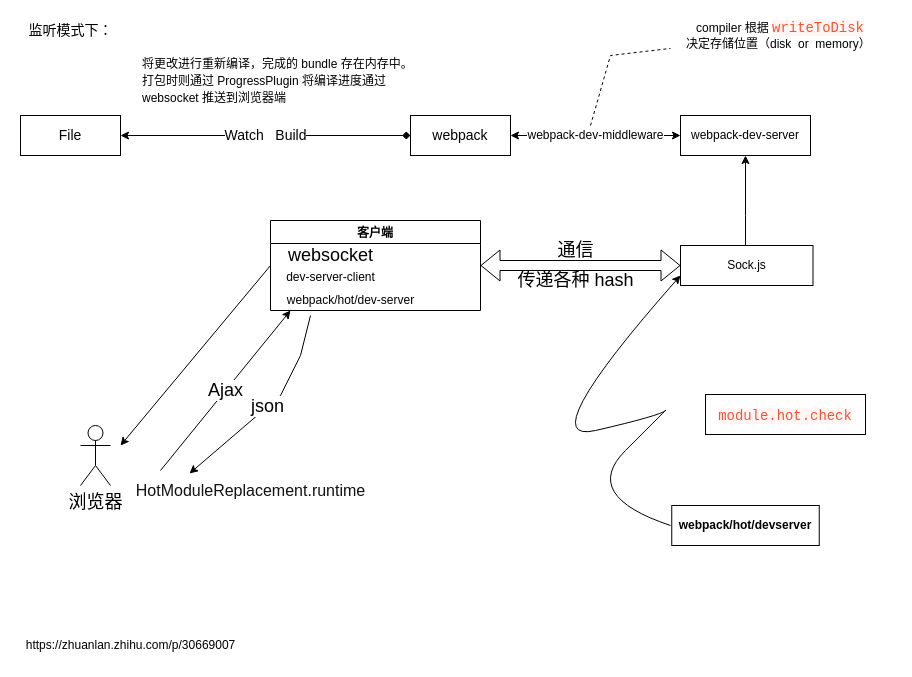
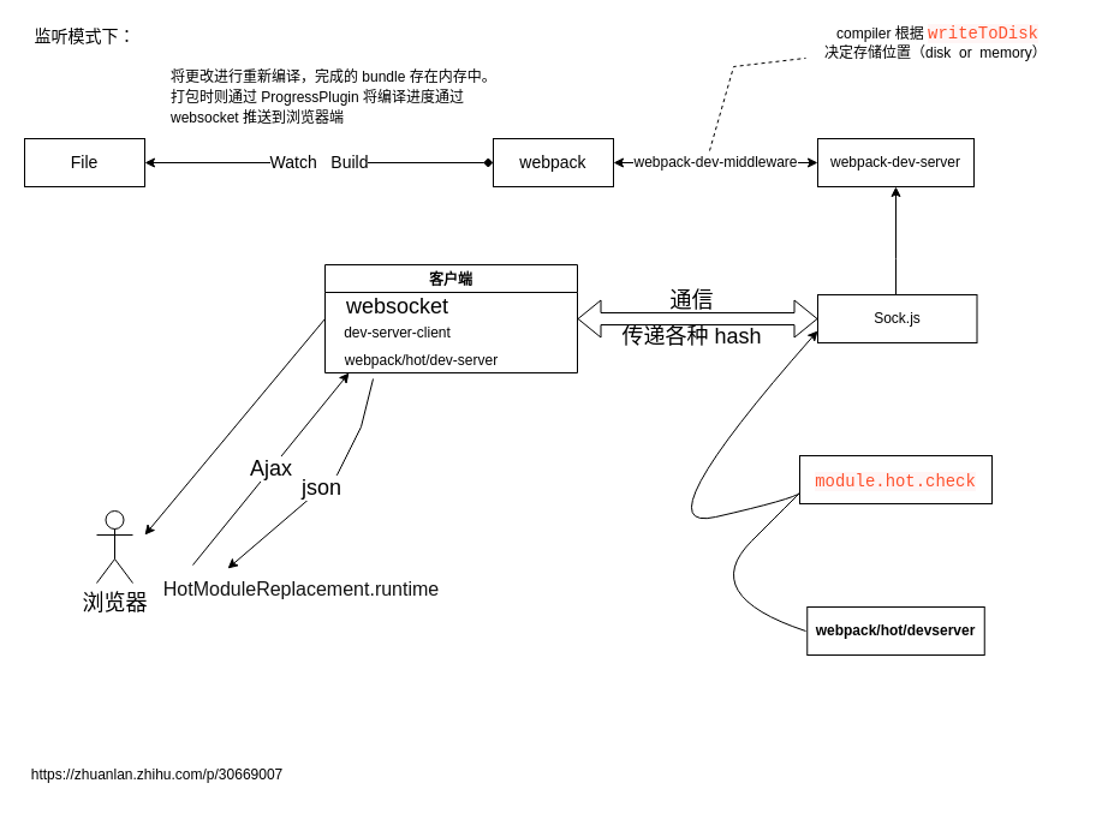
  <mxCell id="0" />
  <mxCell id="1" parent="0" />
  <mxCell id="2" value="&lt;font style=&quot;font-size: 14px&quot;&gt;监听模式下：&lt;/font&gt;" style="text;html=1;align=center;verticalAlign=middle;resizable=0;points=[];autosize=1;strokeColor=none;fillColor=none;" vertex="1" parent="1"><mxGeometry x="20" y="20" width="100" height="20" as="geometry" /></mxCell>
  <mxCell id="3" value="File" style="rounded=0;whiteSpace=wrap;html=1;fontSize=14;" vertex="1" parent="1"><mxGeometry x="20" y="115" width="100" height="40" as="geometry" /></mxCell>
  <mxCell id="4" value="Watch&amp;nbsp; &amp;nbsp;Build" style="endArrow=diamond;startArrow=classic;html=1;rounded=0;fontSize=14;exitX=1;exitY=0.5;exitDx=0;exitDy=0;entryX=0;entryY=0.5;entryDx=0;entryDy=0;" edge="1" parent="1" source="3" target="5"><mxGeometry width="50" height="50" relative="1" as="geometry"><mxPoint x="160" y="175" as="sourcePoint" /><mxPoint x="250" y="135" as="targetPoint" /></mxGeometry></mxCell>
  <mxCell id="5" value="webpack" style="rounded=0;whiteSpace=wrap;html=1;fontSize=14;" vertex="1" parent="1"><mxGeometry x="410" y="115" width="100" height="40" as="geometry" /></mxCell>
  <mxCell id="6" value="&lt;font style=&quot;font-size: 12px&quot;&gt;将更改进行重新编译，完成的 bundle 存在内存中。&lt;br&gt;打包时则通过 ProgressPlugin 将编译进度通过 websocket 推送到浏览器端&lt;/font&gt;" style="text;html=1;strokeColor=none;fillColor=none;align=left;verticalAlign=middle;whiteSpace=wrap;rounded=0;fontSize=14;" vertex="1" parent="1"><mxGeometry x="140" y="65" width="300" height="30" as="geometry" /></mxCell>
  <mxCell id="7" value="webpack-dev-server" style="rounded=0;whiteSpace=wrap;html=1;fontSize=12;" vertex="1" parent="1"><mxGeometry x="680" y="115" width="130" height="40" as="geometry" /></mxCell>
  <mxCell id="8" value="webpack-dev-middleware" style="endArrow=classic;startArrow=classic;html=1;rounded=0;fontSize=12;entryX=0;entryY=0.5;entryDx=0;entryDy=0;" edge="1" parent="1" target="7"><mxGeometry width="50" height="50" relative="1" as="geometry"><mxPoint x="510" y="135" as="sourcePoint" /><mxPoint x="560" y="85" as="targetPoint" /></mxGeometry></mxCell>
  <mxCell id="9" value="" style="endArrow=none;dashed=1;html=1;rounded=0;fontSize=12;" edge="1" parent="1" target="10"><mxGeometry width="50" height="50" relative="1" as="geometry"><mxPoint x="590" y="125" as="sourcePoint" /><mxPoint x="700" y="35" as="targetPoint" /><Array as="points"><mxPoint x="610" y="55" /></Array></mxGeometry></mxCell>
  <mxCell id="10" value="compiler 根据&amp;nbsp;&lt;span style=&quot;color: rgb(255 , 80 , 44) ; font-family: &amp;#34;menlo&amp;#34; , &amp;#34;monaco&amp;#34; , &amp;#34;consolas&amp;#34; , &amp;#34;courier new&amp;#34; , monospace ; font-size: 13.92px ; text-align: left ; background-color: rgb(255 , 245 , 245)&quot;&gt;writeToDisk&lt;/span&gt;&lt;br&gt;决定存储位置（disk&amp;nbsp; or&amp;nbsp; memory）&amp;nbsp;" style="text;html=1;strokeColor=none;fillColor=none;align=center;verticalAlign=middle;whiteSpace=wrap;rounded=0;fontSize=12;" vertex="1" parent="1"><mxGeometry x="670" y="20" width="220" height="30" as="geometry" /></mxCell>
  <mxCell id="11" value="" style="edgeStyle=orthogonalEdgeStyle;rounded=0;orthogonalLoop=1;jettySize=auto;html=1;fontSize=12;" edge="1" parent="1" source="12"><mxGeometry relative="1" as="geometry"><mxPoint x="745" y="155" as="targetPoint" /><Array as="points"><mxPoint x="745" y="215" /><mxPoint x="745" y="215" /></Array></mxGeometry></mxCell>
  <mxCell id="12" value="Sock.js" style="rounded=0;whiteSpace=wrap;html=1;fontSize=12;" vertex="1" parent="1"><mxGeometry x="680" y="245" width="132.5" height="40" as="geometry" /></mxCell>
  <mxCell id="13" value="客户端" style="swimlane;fontSize=12;" vertex="1" parent="1"><mxGeometry x="270" y="220" width="210" height="90" as="geometry" /></mxCell>
  <mxCell id="14" value="&lt;font style=&quot;font-size: 18px&quot;&gt;websocket&lt;/font&gt;" style="text;html=1;align=center;verticalAlign=middle;resizable=0;points=[];autosize=1;strokeColor=none;fillColor=none;fontSize=12;" vertex="1" parent="13"><mxGeometry x="10" y="25" width="100" height="20" as="geometry" /></mxCell>
  <mxCell id="15" value="" style="endArrow=classic;html=1;rounded=0;fontSize=18;" edge="1" parent="13"><mxGeometry width="50" height="50" relative="1" as="geometry"><mxPoint y="45" as="sourcePoint" /><mxPoint x="-150" y="225" as="targetPoint" /><Array as="points" /></mxGeometry></mxCell>
  <mxCell id="16" value="&lt;font style=&quot;font-size: 12px&quot;&gt;dev-server-client&lt;/font&gt;" style="text;html=1;align=center;verticalAlign=middle;resizable=0;points=[];autosize=1;strokeColor=none;fillColor=none;fontSize=18;" vertex="1" parent="13"><mxGeometry x="10" y="40" width="100" height="30" as="geometry" /></mxCell>
  <mxCell id="17" value="webpack/hot/dev-server" style="text;html=1;align=center;verticalAlign=middle;resizable=0;points=[];autosize=1;strokeColor=none;fillColor=none;fontSize=12;" vertex="1" parent="13"><mxGeometry x="10" y="70" width="140" height="20" as="geometry" /></mxCell>
  <mxCell id="18" value="" style="shape=flexArrow;endArrow=classic;startArrow=classic;html=1;rounded=0;fontSize=18;entryX=0;entryY=0.5;entryDx=0;entryDy=0;exitX=1;exitY=0.5;exitDx=0;exitDy=0;" edge="1" parent="1" source="13" target="12"><mxGeometry width="100" height="100" relative="1" as="geometry"><mxPoint x="470" y="325" as="sourcePoint" /><mxPoint x="570" y="225" as="targetPoint" /></mxGeometry></mxCell>
  <mxCell id="19" value="通信" style="text;html=1;align=center;verticalAlign=middle;resizable=0;points=[];autosize=1;strokeColor=none;fillColor=none;fontSize=18;" vertex="1" parent="1"><mxGeometry x="550" y="235" width="50" height="30" as="geometry" /></mxCell>
  <mxCell id="20" value="浏览器" style="shape=umlActor;verticalLabelPosition=bottom;verticalAlign=top;html=1;outlineConnect=0;fontSize=18;" vertex="1" parent="1"><mxGeometry x="80" y="425" width="30" height="60" as="geometry" /></mxCell>
  <mxCell id="21" value="webpack/hot/devserver" style="whiteSpace=wrap;html=1;fontStyle=1;startSize=23;" vertex="1" parent="1"><mxGeometry x="671.25" y="505" width="147.5" height="40" as="geometry" /></mxCell>
- <mxCell id="22" value="&lt;span style=&quot;color: rgb(255 , 80 , 44) ; font-family: &amp;#34;menlo&amp;#34; , &amp;#34;monaco&amp;#34; , &amp;#34;consolas&amp;#34; , &amp;#34;courier new&amp;#34; , monospace ; font-size: 13.92px ; text-align: left ; background-color: rgb(255 , 245 , 245)&quot;&gt;module.hot.check&lt;/span&gt;" style="rounded=0;whiteSpace=wrap;html=1;fontSize=18;" vertex="1" parent="1"><mxGeometry x="705" y="394" width="160" height="40" as="geometry" /></mxCell>
+ <mxCell id="22" value="&lt;span style=&quot;color: rgb(255 , 80 , 44) ; font-family: &amp;#34;menlo&amp;#34; , &amp;#34;monaco&amp;#34; , &amp;#34;consolas&amp;#34; , &amp;#34;courier new&amp;#34; , monospace ; font-size: 13.92px ; text-align: left ; background-color: rgb(255 , 245 , 245)&quot;&gt;module.hot.check&lt;/span&gt;" style="rounded=0;whiteSpace=wrap;html=1;fontSize=18;" vertex="1" parent="1"><mxGeometry x="665" y="379" width="160" height="40" as="geometry" /></mxCell>
  <mxCell id="23" value="" style="curved=1;endArrow=classic;html=1;rounded=0;fontSize=18;entryX=0;entryY=0.75;entryDx=0;entryDy=0;" edge="1" parent="1" target="12"><mxGeometry width="50" height="50" relative="1" as="geometry"><mxPoint x="670" y="525" as="sourcePoint" /><mxPoint x="660" y="395" as="targetPoint" /><Array as="points"><mxPoint x="580" y="495" /><mxPoint x="670" y="405" /><mxPoint x="660" y="415" /><mxPoint x="530" y="445" /></Array></mxGeometry></mxCell>
  <mxCell id="24" value="传递各种 hash" style="text;html=1;align=center;verticalAlign=middle;resizable=0;points=[];autosize=1;strokeColor=none;fillColor=none;fontSize=18;" vertex="1" parent="1"><mxGeometry x="510" y="265" width="130" height="30" as="geometry" /></mxCell>
  <mxCell id="25" value="&lt;span style=&quot;color: rgb(18 , 18 , 18) ; font-family: , &amp;#34;system-ui&amp;#34; , &amp;#34;helvetica neue&amp;#34; , &amp;#34;pingfang sc&amp;#34; , &amp;#34;microsoft yahei&amp;#34; , &amp;#34;source han sans sc&amp;#34; , &amp;#34;noto sans cjk sc&amp;#34; , &amp;#34;wenquanyi micro hei&amp;#34; , sans-serif ; font-size: medium ; text-align: left ; background-color: rgb(255 , 255 , 255)&quot;&gt;HotModuleReplacement.runtime&lt;/span&gt;" style="text;html=1;align=center;verticalAlign=middle;resizable=0;points=[];autosize=1;strokeColor=none;fillColor=none;fontSize=18;" vertex="1" parent="1"><mxGeometry x="130" y="475" width="240" height="30" as="geometry" /></mxCell>
  <mxCell id="26" value="Ajax" style="endArrow=classic;html=1;rounded=0;fontSize=18;" edge="1" parent="1"><mxGeometry width="50" height="50" relative="1" as="geometry"><mxPoint x="160" y="470" as="sourcePoint" /><mxPoint x="290" y="310" as="targetPoint" /></mxGeometry></mxCell>
  <mxCell id="27" value="json" style="endArrow=classic;html=1;rounded=0;fontSize=18;entryX=0.246;entryY=-0.067;entryDx=0;entryDy=0;entryPerimeter=0;" edge="1" parent="1" target="25"><mxGeometry width="50" height="50" relative="1" as="geometry"><mxPoint x="310" y="315" as="sourcePoint" /><mxPoint x="300" y="395" as="targetPoint" /><Array as="points"><mxPoint x="300" y="355" /><mxPoint x="280" y="395" /></Array></mxGeometry></mxCell>
  <mxCell id="28" value="https://zhuanlan.zhihu.com/p/30669007" style="text;html=1;align=center;verticalAlign=middle;resizable=0;points=[];autosize=1;strokeColor=none;fillColor=none;fontSize=12;" vertex="1" parent="1"><mxGeometry x="20" y="635" width="220" height="20" as="geometry" /></mxCell>
